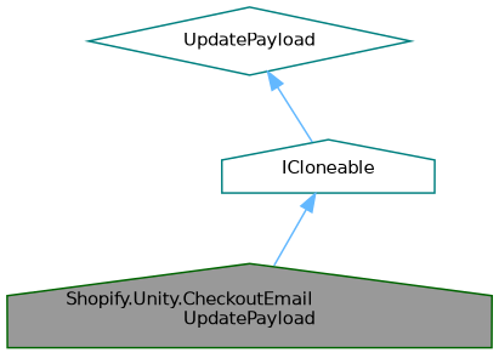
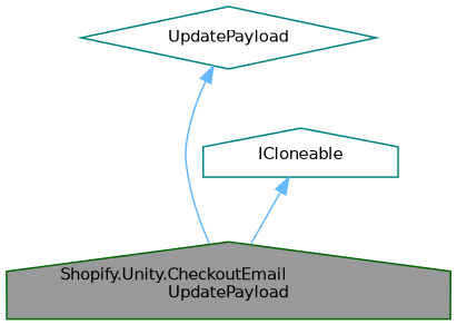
  digraph {
    node [color=teal fillcolor=white fontname=Helvetica fontsize=10 shape=house style=filled]
    edge [color=steelblue1 dir=back fontname=Helvetica fontsize=10 labelfontname=Helvetica labelfontsize=10 style=solid]
    n1 [color=darkgreen fillcolor=grey60 fontcolor=black height=0.2 label="Shopify.Unity.CheckoutEmail\lUpdatePayload" width=0.4]
    n2 [height=0.2 label=UpdatePayload shape=diamond width=0.4]
    n3 [height=0.2 label=ICloneable width=0.4]
-   n2 -> n3
+   n2 -> n1
    n3 -> n1
  }
